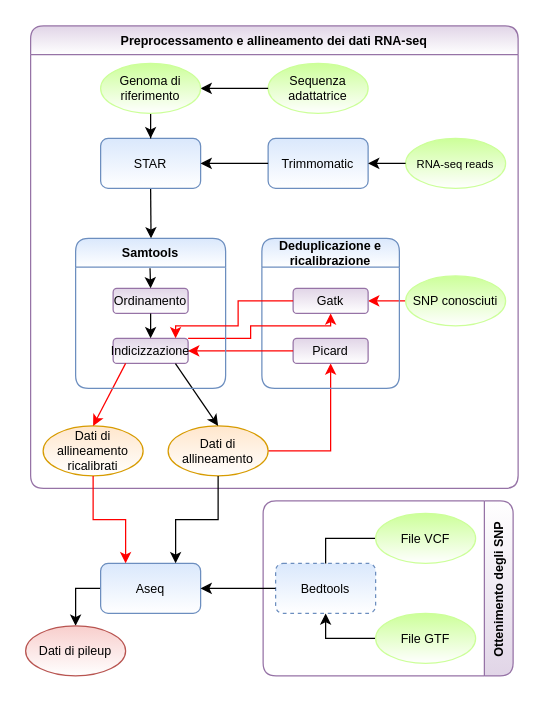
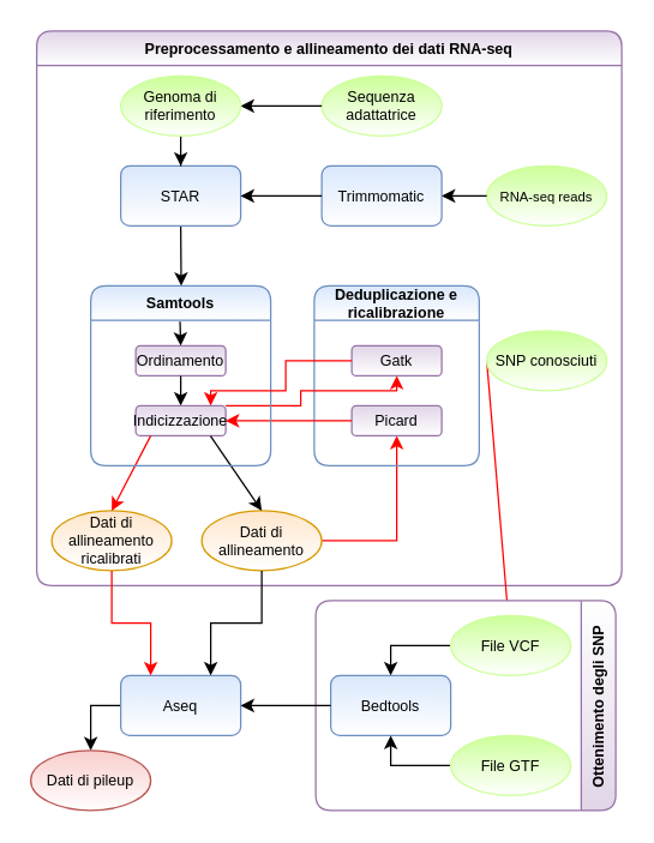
  <mxCell id="0" />
  <mxCell id="1" parent="0" />
  <mxCell id="2" value="Preprocessamento e allineamento dei dati RNA-seq" style="swimlane;rounded=1;fontSize=10;fillColor=#e1d5e7;strokeColor=#9673a6;gradientColor=#ffffff;swimlaneFillColor=none;" parent="1" vertex="1"><mxGeometry x="24" y="20" width="390" height="370" as="geometry" /></mxCell>
  <mxCell id="3" value="Dati di allineamento ricalibrati" style="ellipse;whiteSpace=wrap;html=1;rounded=1;fontSize=10;fillColor=#ffe6cc;strokeColor=#d79b00;gradientColor=#ffffff;" parent="2" vertex="1"><mxGeometry x="10" y="320" width="80" height="40" as="geometry" /></mxCell>
  <mxCell id="4" style="edgeStyle=orthogonalEdgeStyle;rounded=0;orthogonalLoop=1;jettySize=auto;html=1;exitX=1;exitY=0.5;exitDx=0;exitDy=0;entryX=0.5;entryY=1;entryDx=0;entryDy=0;fontSize=10;strokeColor=#FF0000;" parent="2" source="5" target="10" edge="1"><mxGeometry relative="1" as="geometry" /></mxCell>
  <mxCell id="5" value="Dati di allineamento" style="ellipse;whiteSpace=wrap;html=1;rounded=1;fontSize=10;fillColor=#ffe6cc;strokeColor=#d79b00;gradientColor=#ffffff;" parent="2" vertex="1"><mxGeometry x="110" y="320" width="80" height="40" as="geometry" /></mxCell>
  <mxCell id="6" value="&lt;font style=&quot;font-size: 9px&quot;&gt;RNA-seq reads&lt;/font&gt;" style="ellipse;whiteSpace=wrap;html=1;rounded=1;fontSize=10;gradientColor=#ffffff;fillColor=#CCFF99;strokeColor=#CCFF99;" parent="2" vertex="1"><mxGeometry x="300" y="90" width="80" height="40" as="geometry" /></mxCell>
- <mxCell id="7" style="edgeStyle=none;rounded=0;orthogonalLoop=1;jettySize=auto;html=1;exitX=0;exitY=0.5;exitDx=0;exitDy=0;entryX=1;entryY=0.5;entryDx=0;entryDy=0;fontSize=10;fillColor=#f8cecc;strokeColor=#FF0000;" parent="2" source="8" target="9" edge="1"><mxGeometry relative="1" as="geometry" /></mxCell>
+ <mxCell id="7" style="edgeStyle=none;rounded=0;orthogonalLoop=1;jettySize=auto;html=1;exitX=0;exitY=0.5;exitDx=0;exitDy=0;fontSize=10;fillColor=#f8cecc;strokeColor=#FF0000;" parent="2" source="8" target="35" edge="1"><mxGeometry relative="1" as="geometry" /></mxCell>
  <mxCell id="8" value="SNP conosciuti" style="ellipse;whiteSpace=wrap;html=1;rounded=1;fontSize=10;gradientColor=#ffffff;fillColor=#CCFF99;strokeColor=#CCFF99;" parent="2" vertex="1"><mxGeometry x="300" y="200" width="80" height="40" as="geometry" /></mxCell>
  <mxCell id="9" value="Gatk" style="rounded=1;whiteSpace=wrap;html=1;fontSize=10;fillColor=#e1d5e7;strokeColor=#9673a6;gradientColor=#ffffff;" parent="2" vertex="1"><mxGeometry x="210" y="210" width="60" height="20" as="geometry" /></mxCell>
  <mxCell id="10" value="Picard" style="rounded=1;whiteSpace=wrap;html=1;fontSize=10;fillColor=#e1d5e7;strokeColor=#9673a6;gradientColor=#ffffff;" parent="2" vertex="1"><mxGeometry x="210" y="250" width="60" height="20" as="geometry" /></mxCell>
  <mxCell id="11" value="Trimmomatic" style="rounded=1;whiteSpace=wrap;html=1;fontSize=10;fillColor=#dae8fc;strokeColor=#6c8ebf;gradientColor=#ffffff;" parent="2" vertex="1"><mxGeometry x="190" y="90" width="80" height="40" as="geometry" /></mxCell>
  <mxCell id="12" value="Sequenza adattatrice" style="ellipse;whiteSpace=wrap;html=1;rounded=1;fontSize=10;gradientColor=#ffffff;fillColor=#CCFF99;strokeColor=#CCFF99;" parent="2" vertex="1"><mxGeometry x="190" y="30" width="80" height="40" as="geometry" /></mxCell>
  <mxCell id="13" style="edgeStyle=orthogonalEdgeStyle;rounded=0;orthogonalLoop=1;jettySize=auto;html=1;fontSize=10;" parent="2" source="12" target="28" edge="1"><mxGeometry relative="1" as="geometry" /></mxCell>
  <mxCell id="14" value="Deduplicazione e &#10;ricalibrazione" style="swimlane;rounded=1;shadow=0;startSize=23;fontSize=10;fillColor=#dae8fc;strokeColor=#6c8ebf;gradientColor=#ffffff;" parent="2" vertex="1"><mxGeometry x="185" y="170" width="110" height="120" as="geometry" /></mxCell>
  <mxCell id="15" style="edgeStyle=none;rounded=0;orthogonalLoop=1;jettySize=auto;html=1;fontSize=10;entryX=1;entryY=0.5;entryDx=0;entryDy=0;" parent="2" source="6" target="11" edge="1"><mxGeometry relative="1" as="geometry"><mxPoint x="300" y="70" as="targetPoint" /></mxGeometry></mxCell>
  <mxCell id="16" value="Indicizzazione" style="rounded=1;whiteSpace=wrap;html=1;fontSize=10;fillColor=#e1d5e7;strokeColor=#9673a6;gradientColor=#ffffff;" parent="2" vertex="1"><mxGeometry x="66" y="250" width="60" height="20" as="geometry" /></mxCell>
  <mxCell id="17" style="edgeStyle=none;rounded=0;orthogonalLoop=1;jettySize=auto;html=1;entryX=0.5;entryY=0;entryDx=0;entryDy=0;fontSize=10;strokeColor=#FF0000;" parent="2" target="3" edge="1"><mxGeometry relative="1" as="geometry"><mxPoint x="76" y="270" as="sourcePoint" /></mxGeometry></mxCell>
  <mxCell id="18" style="edgeStyle=none;rounded=0;orthogonalLoop=1;jettySize=auto;html=1;exitX=0.831;exitY=1.006;exitDx=0;exitDy=0;entryX=0.5;entryY=0;entryDx=0;entryDy=0;fontSize=10;exitPerimeter=0;" parent="2" source="16" target="5" edge="1"><mxGeometry relative="1" as="geometry" /></mxCell>
  <mxCell id="19" style="edgeStyle=orthogonalEdgeStyle;rounded=0;orthogonalLoop=1;jettySize=auto;html=1;exitX=0;exitY=0.5;exitDx=0;exitDy=0;entryX=1;entryY=0.5;entryDx=0;entryDy=0;fontSize=10;fillColor=#f8cecc;strokeColor=#FF0000;" parent="2" source="10" target="16" edge="1"><mxGeometry relative="1" as="geometry" /></mxCell>
  <mxCell id="20" style="edgeStyle=orthogonalEdgeStyle;rounded=0;orthogonalLoop=1;jettySize=auto;html=1;exitX=1;exitY=0;exitDx=0;exitDy=0;entryX=0.5;entryY=1;entryDx=0;entryDy=0;fontSize=10;fillColor=#f8cecc;strokeColor=#FF0000;" parent="2" source="16" target="9" edge="1"><mxGeometry relative="1" as="geometry"><Array as="points"><mxPoint x="176" y="250" /><mxPoint x="176" y="240" /><mxPoint x="240" y="240" /></Array></mxGeometry></mxCell>
  <mxCell id="21" value="Samtools" style="swimlane;rounded=1;swimlaneLine=1;fontSize=10;swimlaneFillColor=none;fillColor=#dae8fc;strokeColor=#6c8ebf;gradientColor=#ffffff;" parent="1" vertex="1"><mxGeometry x="60" y="190" width="120" height="120" as="geometry" /></mxCell>
  <mxCell id="22" value="Ordinamento" style="rounded=1;whiteSpace=wrap;html=1;fontSize=10;fillColor=#e1d5e7;strokeColor=#9673a6;gradientColor=#ffffff;" parent="21" vertex="1"><mxGeometry x="30" y="40" width="60" height="20" as="geometry" /></mxCell>
  <mxCell id="23" value="" style="endArrow=classic;html=1;fontSize=10;exitX=0.496;exitY=0.199;exitDx=0;exitDy=0;exitPerimeter=0;entryX=0.5;entryY=0;entryDx=0;entryDy=0;" parent="21" source="21" target="22" edge="1"><mxGeometry width="50" height="50" relative="1" as="geometry"><mxPoint x="390" y="110" as="sourcePoint" /><mxPoint x="440" y="60" as="targetPoint" /></mxGeometry></mxCell>
  <mxCell id="24" style="edgeStyle=none;rounded=0;orthogonalLoop=1;jettySize=auto;html=1;exitX=0.5;exitY=1;exitDx=0;exitDy=0;fontSize=10;" parent="1" source="25" edge="1"><mxGeometry relative="1" as="geometry"><mxPoint x="120.333" y="190" as="targetPoint" /></mxGeometry></mxCell>
  <mxCell id="25" value="STAR" style="rounded=1;whiteSpace=wrap;html=1;fontSize=10;fillColor=#dae8fc;strokeColor=#6c8ebf;gradientColor=#ffffff;" parent="1" vertex="1"><mxGeometry x="80" y="110" width="80" height="40" as="geometry" /></mxCell>
  <mxCell id="26" style="edgeStyle=none;rounded=0;orthogonalLoop=1;jettySize=auto;html=1;exitX=0;exitY=0.5;exitDx=0;exitDy=0;fontSize=10;" parent="1" source="11" target="25" edge="1"><mxGeometry relative="1" as="geometry" /></mxCell>
  <mxCell id="27" style="edgeStyle=orthogonalEdgeStyle;rounded=0;orthogonalLoop=1;jettySize=auto;html=1;entryX=0.5;entryY=0;entryDx=0;entryDy=0;fontSize=10;" parent="1" source="28" target="25" edge="1"><mxGeometry relative="1" as="geometry" /></mxCell>
  <mxCell id="28" value="Genoma di riferimento" style="ellipse;whiteSpace=wrap;html=1;rounded=1;fontSize=10;gradientColor=#ffffff;fillColor=#CCFF99;strokeColor=#CCFF99;" parent="1" vertex="1"><mxGeometry x="80" y="50" width="80" height="40" as="geometry" /></mxCell>
  <mxCell id="29" style="edgeStyle=orthogonalEdgeStyle;rounded=0;orthogonalLoop=1;jettySize=auto;html=1;exitX=0;exitY=0.5;exitDx=0;exitDy=0;entryX=0.5;entryY=0;entryDx=0;entryDy=0;fontSize=10;" parent="1" source="30" target="31" edge="1"><mxGeometry relative="1" as="geometry" /></mxCell>
  <mxCell id="30" value="&lt;div style=&quot;font-size: 10px;&quot;&gt;Aseq&lt;/div&gt;" style="rounded=1;whiteSpace=wrap;html=1;fontSize=10;fillColor=#dae8fc;strokeColor=#6c8ebf;gradientColor=#ffffff;" parent="1" vertex="1"><mxGeometry x="80" y="450" width="80" height="40" as="geometry" /></mxCell>
  <mxCell id="31" value="Dati di pileup" style="ellipse;whiteSpace=wrap;html=1;rounded=1;fontSize=10;fillColor=#f8cecc;strokeColor=#b85450;gradientColor=#ffffff;" parent="1" vertex="1"><mxGeometry x="20" y="500" width="80" height="40" as="geometry" /></mxCell>
  <mxCell id="32" value="Ottenimento degli SNP" style="swimlane;horizontal=0;rounded=1;direction=west;fontSize=10;fillColor=#e1d5e7;strokeColor=#9673a6;gradientColor=#ffffff;swimlaneFillColor=#ffffff;" parent="1" vertex="1"><mxGeometry x="210" y="400" width="200" height="140" as="geometry" /></mxCell>
- <mxCell id="33" value="Bedtools" style="rounded=1;whiteSpace=wrap;html=1;fontSize=10;fillColor=#dae8fc;strokeColor=#6c8ebf;gradientColor=#ffffff;dashed=1;" parent="32" vertex="1"><mxGeometry x="10" y="50" width="80" height="40" as="geometry" /></mxCell>
- <mxCell id="34" style="edgeStyle=orthogonalEdgeStyle;rounded=0;orthogonalLoop=1;jettySize=auto;html=1;exitX=0;exitY=0.5;exitDx=0;exitDy=0;entryX=0.5;entryY=0;entryDx=0;entryDy=0;fontSize=10;endArrow=none;" parent="32" source="35" target="33" edge="1"><mxGeometry relative="1" as="geometry" /></mxCell>
+ <mxCell id="33" value="Bedtools" style="rounded=1;whiteSpace=wrap;html=1;fontSize=10;fillColor=#dae8fc;strokeColor=#6c8ebf;gradientColor=#ffffff;" parent="32" vertex="1"><mxGeometry x="10" y="50" width="80" height="40" as="geometry" /></mxCell>
+ <mxCell id="34" style="edgeStyle=orthogonalEdgeStyle;rounded=0;orthogonalLoop=1;jettySize=auto;html=1;exitX=0;exitY=0.5;exitDx=0;exitDy=0;entryX=0.5;entryY=0;entryDx=0;entryDy=0;fontSize=10;" parent="32" source="35" target="33" edge="1"><mxGeometry relative="1" as="geometry" /></mxCell>
  <mxCell id="35" value="File VCF" style="ellipse;whiteSpace=wrap;html=1;fontSize=10;gradientColor=#ffffff;fillColor=#CCFF99;strokeColor=#CCFF99;" parent="32" vertex="1"><mxGeometry x="90" y="10" width="80" height="40" as="geometry" /></mxCell>
  <mxCell id="36" style="edgeStyle=orthogonalEdgeStyle;rounded=0;orthogonalLoop=1;jettySize=auto;html=1;exitX=0;exitY=0.5;exitDx=0;exitDy=0;entryX=0.5;entryY=1;entryDx=0;entryDy=0;fontSize=10;" parent="32" source="37" target="33" edge="1"><mxGeometry relative="1" as="geometry" /></mxCell>
  <mxCell id="37" value="File GTF" style="ellipse;whiteSpace=wrap;html=1;fontSize=10;gradientColor=#ffffff;fillColor=#CCFF99;strokeColor=#CCFF99;" parent="32" vertex="1"><mxGeometry x="90" y="90" width="80" height="40" as="geometry" /></mxCell>
  <mxCell id="38" style="edgeStyle=orthogonalEdgeStyle;rounded=0;orthogonalLoop=1;jettySize=auto;html=1;exitX=0;exitY=0.5;exitDx=0;exitDy=0;entryX=1;entryY=0.5;entryDx=0;entryDy=0;fontSize=10;" parent="1" source="33" target="30" edge="1"><mxGeometry relative="1" as="geometry" /></mxCell>
  <mxCell id="39" style="edgeStyle=orthogonalEdgeStyle;rounded=0;orthogonalLoop=1;jettySize=auto;html=1;exitX=0.5;exitY=1;exitDx=0;exitDy=0;entryX=0.25;entryY=0;entryDx=0;entryDy=0;fontSize=10;strokeColor=#FF0000;" parent="1" source="3" target="30" edge="1"><mxGeometry relative="1" as="geometry" /></mxCell>
  <mxCell id="40" style="edgeStyle=orthogonalEdgeStyle;rounded=0;orthogonalLoop=1;jettySize=auto;html=1;exitX=0.5;exitY=1;exitDx=0;exitDy=0;entryX=0.75;entryY=0;entryDx=0;entryDy=0;fontSize=10;" parent="1" source="5" target="30" edge="1"><mxGeometry relative="1" as="geometry" /></mxCell>
  <mxCell id="41" value="" style="endArrow=classic;html=1;exitX=0.5;exitY=1;exitDx=0;exitDy=0;entryX=0.5;entryY=0;entryDx=0;entryDy=0;fontSize=10;" parent="1" source="22" target="16" edge="1"><mxGeometry width="50" height="50" relative="1" as="geometry"><mxPoint x="120" y="260" as="sourcePoint" /><mxPoint x="180" y="270" as="targetPoint" /></mxGeometry></mxCell>
  <mxCell id="42" style="edgeStyle=orthogonalEdgeStyle;rounded=0;orthogonalLoop=1;jettySize=auto;html=1;exitX=0;exitY=0.5;exitDx=0;exitDy=0;fontSize=10;fillColor=#f8cecc;strokeColor=#FF0000;" parent="1" source="9" edge="1"><mxGeometry relative="1" as="geometry"><mxPoint x="140" y="270" as="targetPoint" /><Array as="points"><mxPoint x="190" y="240" /><mxPoint x="190" y="260" /><mxPoint x="140" y="260" /></Array></mxGeometry></mxCell>
